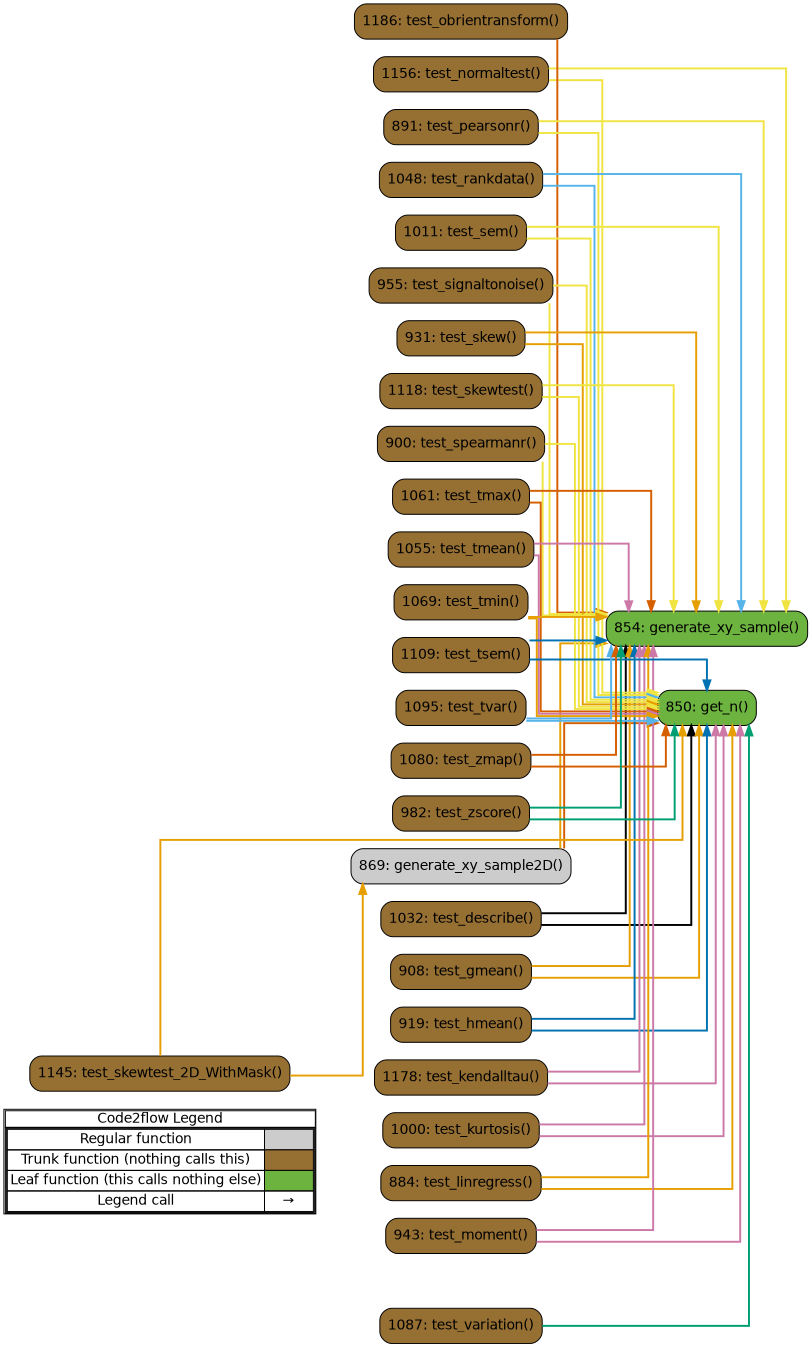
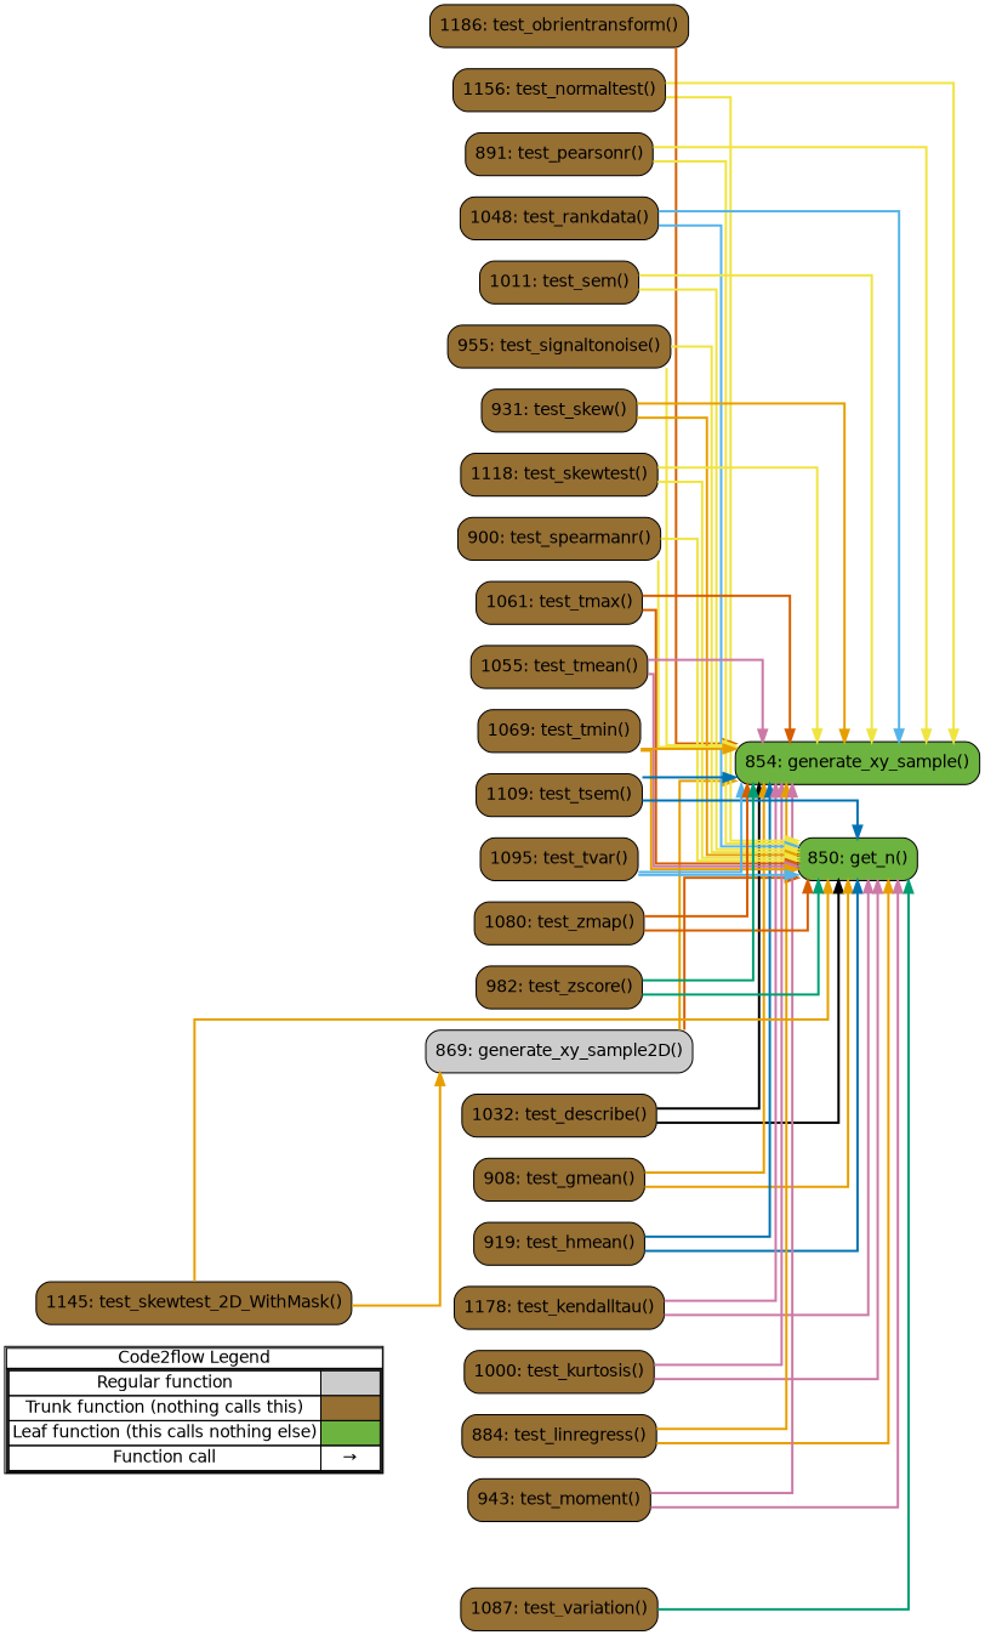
  digraph {
    concentrate=true
    fontname="DejaVu Sans"
    rankdir=LR
    splines=ortho
    node [fontname="DejaVu Sans" shape=rect fillcolor="#966F33" style="rounded,filled"]
    edge [color="#F0E442" fontname="DejaVu Sans" penwidth=2]
-   n1 [label=<         <table cellspacing="0" cellpadding="0" border="1"><tr><td>Code2flow Legend</td></tr><tr><td>         <table cellspacing="0">         <tr><td>Regular function</td><td width="50px" bgcolor='#cccccc'></td></tr>         <tr><td>Trunk function (nothing calls this)</td><td bgcolor='#966F33'></td></tr>         <tr><td>Leaf function (this calls nothing else)</td><td bgcolor='#6db33f'></td></tr>         <tr><td>Legend call</td><td><font color='black'>&#8594;</font></td></tr>         </table></td></tr></table>         > margin=0 shape=none fillcolor="" style=""]
+   n1 [label=<         <table cellspacing="0" cellpadding="0" border="1"><tr><td>Code2flow Legend</td></tr><tr><td>         <table cellspacing="0">         <tr><td>Regular function</td><td width="50px" bgcolor='#cccccc'></td></tr>         <tr><td>Trunk function (nothing calls this)</td><td bgcolor='#966F33'></td></tr>         <tr><td>Leaf function (this calls nothing else)</td><td bgcolor='#6db33f'></td></tr>         <tr><td>Function call</td><td><font color='black'>&#8594;</font></td></tr>         </table></td></tr></table>         > margin=0 shape=none fillcolor="" style=""]
    n2 [fillcolor="#6db33f" label="854: generate_xy_sample()"]
    n3 [fillcolor="#cccccc" label="869: generate_xy_sample2D()"]
    n4 [fillcolor="#6db33f" label="850: get_n()"]
    n5 [label="1032: test_describe()"]
    n6 [label="908: test_gmean()"]
    n7 [label="919: test_hmean()"]
    n8 [label="1178: test_kendalltau()"]
    n9 [label="1000: test_kurtosis()"]
    n10 [label="884: test_linregress()"]
    n11 [label="943: test_moment()"]
    n12 [label="1156: test_normaltest()"]
    n13 [label="1186: test_obrientransform()"]
    n14 [label="891: test_pearsonr()"]
    n15 [label="1048: test_rankdata()"]
    n16 [label="1011: test_sem()"]
    n17 [label="955: test_signaltonoise()"]
    n18 [label="931: test_skew()"]
    n19 [label="1118: test_skewtest()"]
    n20 [label="1145: test_skewtest_2D_WithMask()"]
    n21 [label="900: test_spearmanr()"]
    n22 [label="1061: test_tmax()"]
    n23 [label="1055: test_tmean()"]
    n24 [label="1069: test_tmin()"]
    n25 [label="1109: test_tsem()"]
    n26 [label="1095: test_tvar()"]
    n27 [label="1087: test_variation()"]
    n28 [label="1080: test_zmap()"]
    n29 [label="982: test_zscore()"]
    subgraph sub_1 {
      label=legend
      rank=min
      n1
    }
    subgraph sub_2 {
      label="File: test_mstats_basic"
      style=dotted
      subgraph sub_3 {
        label="Class: TestCompareWithStats"
        style=dotted
        n2
        n3
        n4
        n5
        n6
        n7
        n8
        n9
        n10
        n11
        n12
        n13
        n14
        n15
        n16
        n17
        n18
        n19
        n20
        n21
        n22
        n23
        n24
        n25
        n26
        n27
        n28
        n29
      }
    }
    n3 -> n2 [color="#E69F00"]
    n3 -> n4 [color="#D55E00"]
    n5 -> n2 [color="#000000"]
    n5 -> n4 [color="#000000"]
    n6 -> n2 [color="#E69F00"]
    n6 -> n4 [color="#E69F00"]
    n7 -> n2 [color="#0072B2"]
    n7 -> n4 [color="#0072B2"]
    n8 -> n2 [color="#CC79A7"]
    n8 -> n4 [color="#CC79A7"]
    n9 -> n2 [color="#CC79A7"]
    n9 -> n4 [color="#CC79A7"]
    n10 -> n2 [color="#E69F00"]
    n10 -> n4 [color="#E69F00"]
    n11 -> n2 [color="#CC79A7"]
    n11 -> n4 [color="#CC79A7"]
    n12 -> n2
    n12 -> n4
    n13 -> n2 [color="#D55E00"]
    n14 -> n2
    n14 -> n4
    n15 -> n2 [color="#56B4E9"]
    n15 -> n4 [color="#56B4E9"]
    n16 -> n2
    n16 -> n4
    n17 -> n2
    n17 -> n4
    n18 -> n2 [color="#E69F00"]
    n18 -> n4 [color="#E69F00"]
    n19 -> n2
    n19 -> n4
    n20 -> n3 [color="#E69F00"]
    n20 -> n4 [color="#E69F00"]
    n21 -> n2
    n21 -> n4
    n22 -> n2 [color="#D55E00"]
    n22 -> n4 [color="#D55E00"]
    n23 -> n2 [color="#CC79A7"]
    n23 -> n4 [color="#CC79A7"]
    n24 -> n2 [color="#E69F00"]
    n24 -> n4 [color="#E69F00"]
    n25 -> n2 [color="#0072B2"]
    n25 -> n4 [color="#0072B2"]
    n26 -> n2 [color="#56B4E9"]
    n26 -> n4 [color="#56B4E9"]
    n27 -> n4 [color="#009E73"]
    n28 -> n2 [color="#D55E00"]
    n28 -> n4 [color="#D55E00"]
    n29 -> n2 [color="#009E73"]
    n29 -> n4 [color="#009E73"]
  }
